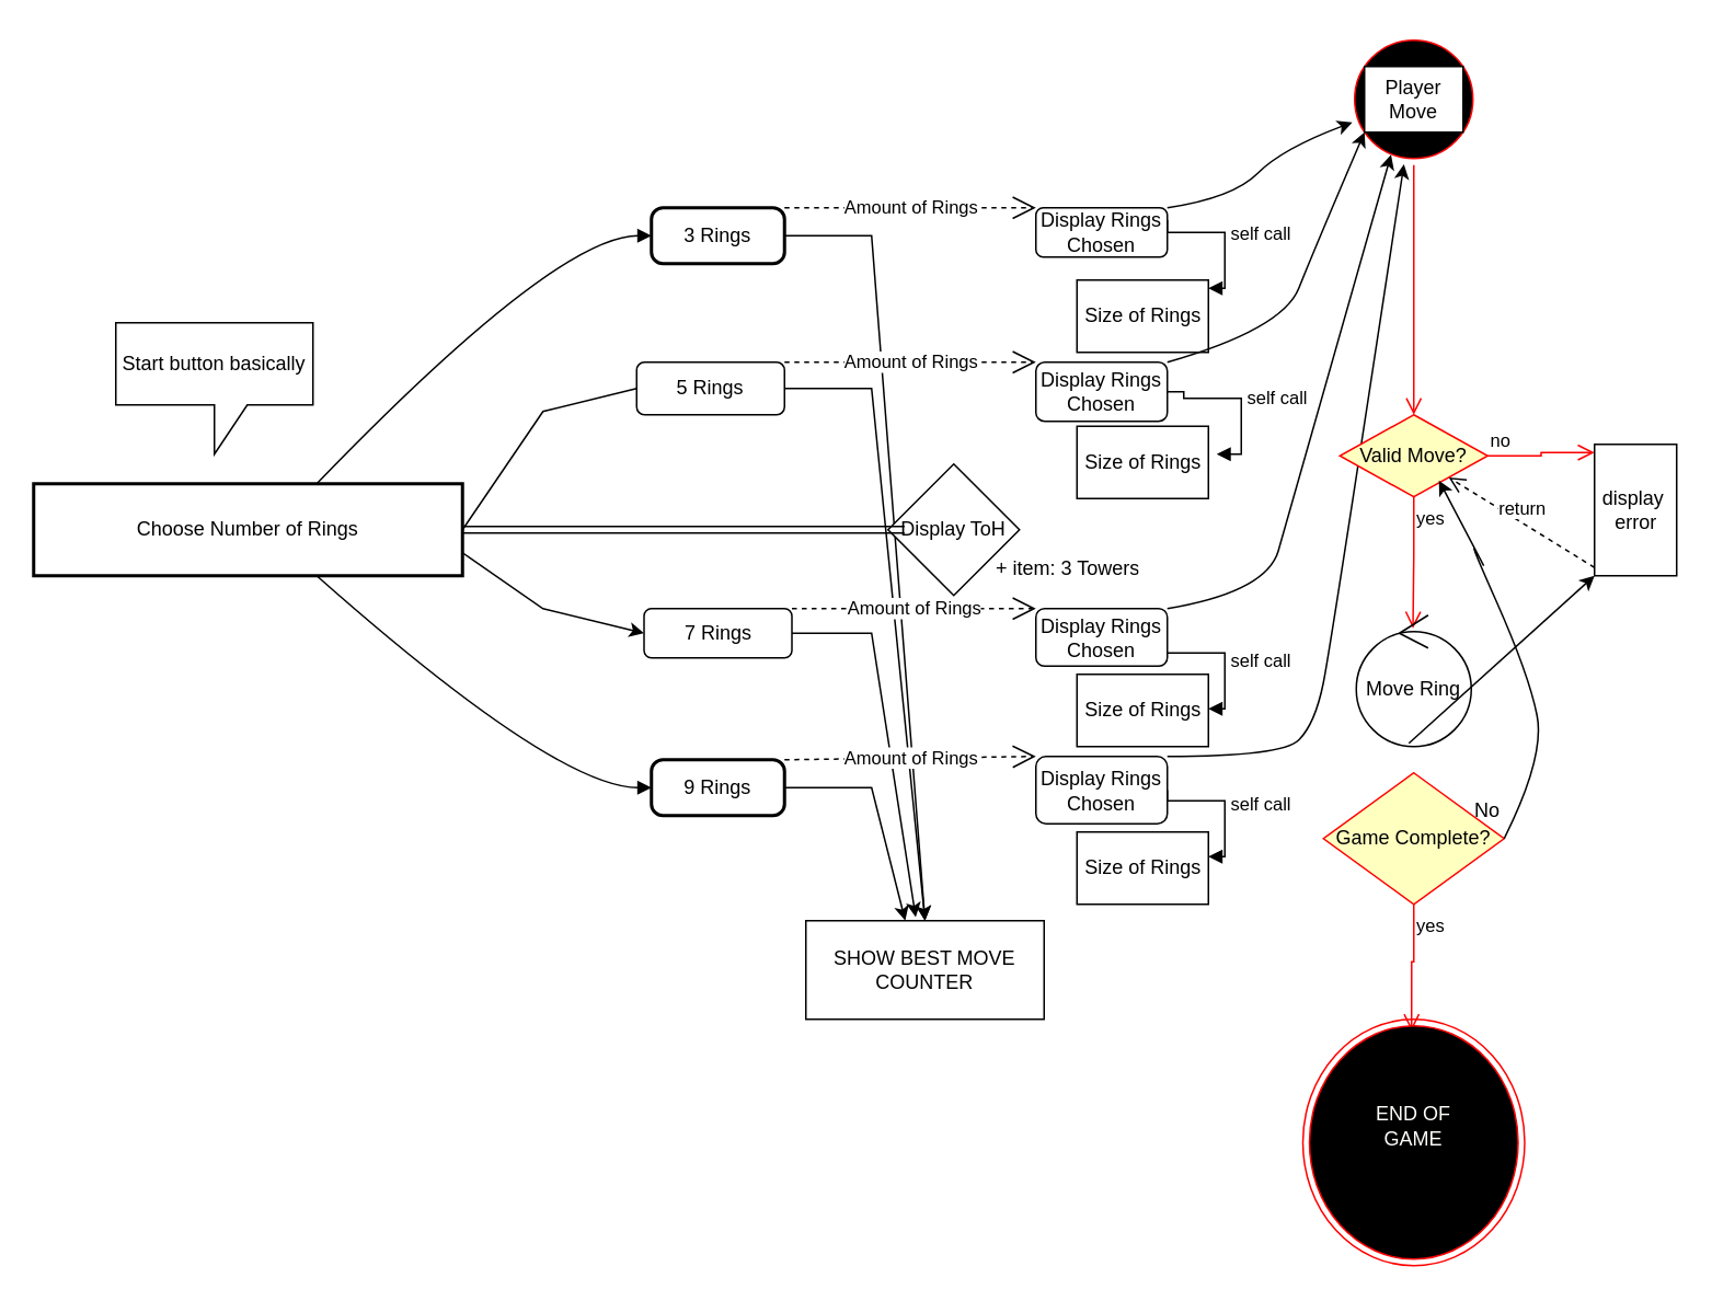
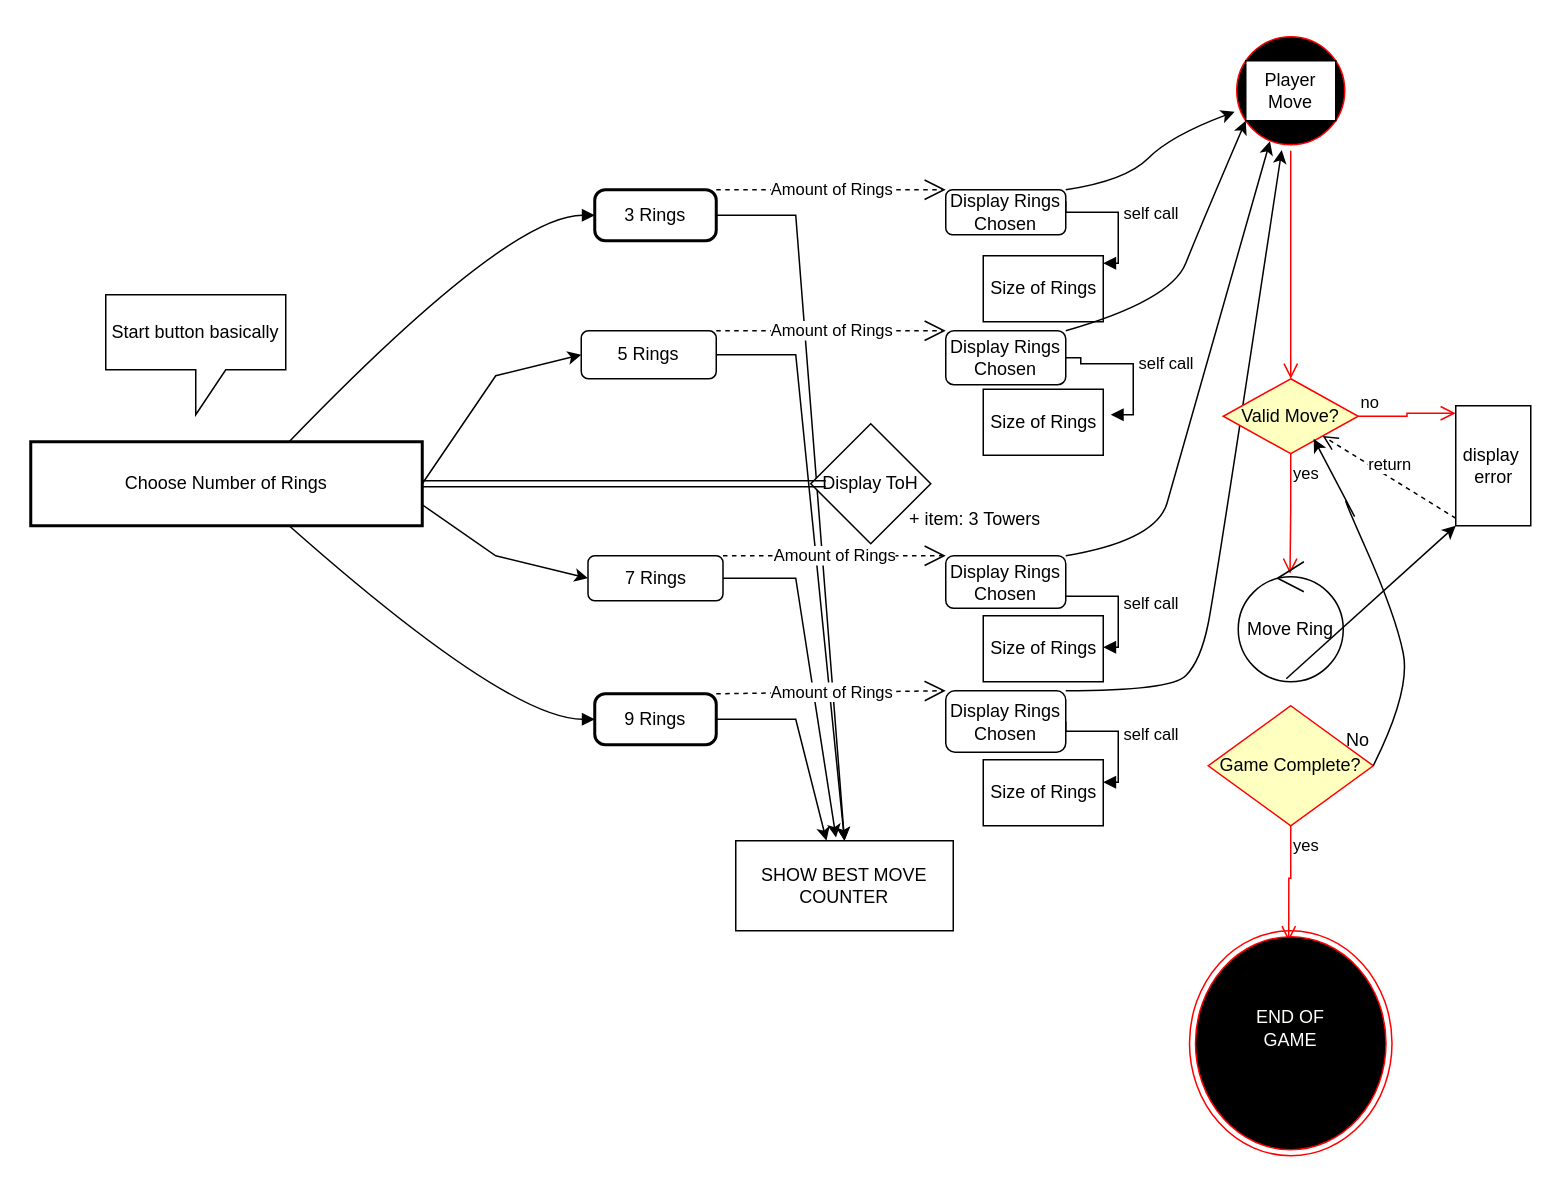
  <mxCell id="0" />
  <mxCell id="1" parent="0" />
  <mxCell id="2" value="Choose Number of Rings" style="whiteSpace=wrap;strokeWidth=2;" parent="1" vertex="1"><mxGeometry x="20" y="294" width="261" height="56" as="geometry" /></mxCell>
  <mxCell id="3" value="3 Rings" style="rounded=1;absoluteArcSize=1;arcSize=14;whiteSpace=wrap;strokeWidth=2;" parent="1" vertex="1"><mxGeometry x="396" y="126" width="81" height="34" as="geometry" /></mxCell>
  <mxCell id="4" value="9 Rings" style="rounded=1;absoluteArcSize=1;arcSize=14;whiteSpace=wrap;strokeWidth=2;" parent="1" vertex="1"><mxGeometry x="396" y="462" width="81" height="34" as="geometry" /></mxCell>
  <mxCell id="5" value="" style="curved=1;startArrow=none;endArrow=block;exitX=0.66;exitY=0;entryX=0;entryY=0.5;" parent="1" source="2" target="3" edge="1"><mxGeometry relative="1" as="geometry"><Array as="points"><mxPoint x="338" y="143" /></Array></mxGeometry></mxCell>
  <mxCell id="6" value="" style="curved=1;startArrow=none;endArrow=block;exitX=0.66;exitY=1;entryX=0;entryY=0.5;" parent="1" source="2" target="4" edge="1"><mxGeometry relative="1" as="geometry"><Array as="points"><mxPoint x="338" y="479" /></Array></mxGeometry></mxCell>
  <mxCell id="7" value="5 Rings" style="rounded=1;whiteSpace=wrap;html=1;" vertex="1" parent="1"><mxGeometry x="387" y="220" width="90" height="32" as="geometry" /></mxCell>
- <mxCell id="8" value="" style="endArrow=none;html=1;rounded=0;exitX=1;exitY=0.5;exitDx=0;exitDy=0;entryX=0;entryY=0.5;entryDx=0;entryDy=0;" edge="1" parent="1" source="2" target="7"><mxGeometry relative="1" as="geometry"><mxPoint x="480" y="350" as="sourcePoint" /><mxPoint x="580" y="350" as="targetPoint" /><Array as="points"><mxPoint x="330" y="250" /></Array></mxGeometry></mxCell>
+ <mxCell id="8" value="" style="endArrow=classic;html=1;rounded=0;exitX=1;exitY=0.5;exitDx=0;exitDy=0;entryX=0;entryY=0.5;entryDx=0;entryDy=0;" edge="1" parent="1" source="2" target="7"><mxGeometry relative="1" as="geometry"><mxPoint x="480" y="350" as="sourcePoint" /><mxPoint x="580" y="350" as="targetPoint" /><Array as="points"><mxPoint x="330" y="250" /></Array></mxGeometry></mxCell>
  <mxCell id="9" value="7 Rings" style="rounded=1;whiteSpace=wrap;html=1;" vertex="1" parent="1"><mxGeometry x="391.5" y="370" width="90" height="30" as="geometry" /></mxCell>
  <mxCell id="10" value="" style="endArrow=classic;html=1;rounded=0;exitX=1;exitY=0.75;exitDx=0;exitDy=0;entryX=0;entryY=0.5;entryDx=0;entryDy=0;" edge="1" parent="1" source="2" target="9"><mxGeometry relative="1" as="geometry"><mxPoint x="370" y="360" as="sourcePoint" /><mxPoint x="470" y="360" as="targetPoint" /><Array as="points"><mxPoint x="330" y="370" /></Array></mxGeometry></mxCell>
  <mxCell id="11" value="SHOW BEST MOVE COUNTER" style="rounded=0;whiteSpace=wrap;html=1;" vertex="1" parent="1"><mxGeometry x="490" y="560" width="145" height="60" as="geometry" /></mxCell>
  <mxCell id="12" value="" style="endArrow=classic;html=1;rounded=0;exitX=1;exitY=0.5;exitDx=0;exitDy=0;entryX=0.5;entryY=0;entryDx=0;entryDy=0;" edge="1" parent="1" source="3" target="11"><mxGeometry width="50" height="50" relative="1" as="geometry"><mxPoint x="530" y="200" as="sourcePoint" /><mxPoint x="580" y="150" as="targetPoint" /><Array as="points"><mxPoint x="530" y="143" /></Array></mxGeometry></mxCell>
  <mxCell id="13" value="" style="endArrow=classic;html=1;rounded=0;exitX=1;exitY=0.5;exitDx=0;exitDy=0;entryX=0.5;entryY=0;entryDx=0;entryDy=0;" edge="1" parent="1" source="7" target="11"><mxGeometry width="50" height="50" relative="1" as="geometry"><mxPoint x="530" y="200" as="sourcePoint" /><mxPoint x="580" y="150" as="targetPoint" /><Array as="points"><mxPoint x="530" y="236" /></Array></mxGeometry></mxCell>
  <mxCell id="14" value="" style="endArrow=classic;html=1;rounded=0;exitX=1;exitY=0.5;exitDx=0;exitDy=0;entryX=0.461;entryY=-0.036;entryDx=0;entryDy=0;entryPerimeter=0;" edge="1" parent="1" source="9" target="11"><mxGeometry width="50" height="50" relative="1" as="geometry"><mxPoint x="530" y="200" as="sourcePoint" /><mxPoint x="580" y="150" as="targetPoint" /><Array as="points"><mxPoint x="530" y="385" /></Array></mxGeometry></mxCell>
  <mxCell id="15" value="" style="endArrow=classic;html=1;rounded=0;exitX=1;exitY=0.5;exitDx=0;exitDy=0;entryX=0.417;entryY=0;entryDx=0;entryDy=0;entryPerimeter=0;" edge="1" parent="1" source="4" target="11"><mxGeometry width="50" height="50" relative="1" as="geometry"><mxPoint x="530" y="200" as="sourcePoint" /><mxPoint x="580" y="150" as="targetPoint" /><Array as="points"><mxPoint x="530" y="479" /></Array></mxGeometry></mxCell>
  <mxCell id="16" value="Display ToH" style="rhombus;whiteSpace=wrap;html=1;" vertex="1" parent="1"><mxGeometry x="540" y="282" width="80" height="80" as="geometry" /></mxCell>
  <mxCell id="17" value="" style="shape=link;html=1;rounded=0;exitX=1;exitY=0.5;exitDx=0;exitDy=0;entryX=0.125;entryY=0.5;entryDx=0;entryDy=0;entryPerimeter=0;" edge="1" parent="1" source="2" target="16"><mxGeometry width="100" relative="1" as="geometry"><mxPoint x="390" y="200" as="sourcePoint" /><mxPoint x="490" y="200" as="targetPoint" /></mxGeometry></mxCell>
  <mxCell id="18" value="Start button basically" style="shape=callout;whiteSpace=wrap;html=1;perimeter=calloutPerimeter;" vertex="1" parent="1"><mxGeometry x="70" y="196" width="120" height="80" as="geometry" /></mxCell>
  <mxCell id="19" value="+ item: 3 Towers" style="text;strokeColor=none;fillColor=none;align=left;verticalAlign=top;spacingLeft=4;spacingRight=4;overflow=hidden;rotatable=0;points=[[0,0.5],[1,0.5]];portConstraint=eastwest;whiteSpace=wrap;html=1;" vertex="1" parent="1"><mxGeometry x="600" y="332" width="100" height="38" as="geometry" /></mxCell>
  <mxCell id="20" value="Display Rings Chosen" style="rounded=1;whiteSpace=wrap;html=1;" vertex="1" parent="1"><mxGeometry x="630" y="126" width="80" height="30" as="geometry" /></mxCell>
  <mxCell id="21" value="Display Rings Chosen" style="rounded=1;whiteSpace=wrap;html=1;" vertex="1" parent="1"><mxGeometry x="630" y="220" width="80" height="36" as="geometry" /></mxCell>
  <mxCell id="22" value="Display Rings Chosen" style="rounded=1;whiteSpace=wrap;html=1;" vertex="1" parent="1"><mxGeometry x="630" y="370" width="80" height="35" as="geometry" /></mxCell>
  <mxCell id="23" value="Display Rings Chosen" style="rounded=1;whiteSpace=wrap;html=1;" vertex="1" parent="1"><mxGeometry x="630" y="460" width="80" height="41" as="geometry" /></mxCell>
  <mxCell id="24" value="Amount of Rings" style="endArrow=open;endSize=12;dashed=1;html=1;rounded=0;exitX=1;exitY=0;exitDx=0;exitDy=0;entryX=0;entryY=0;entryDx=0;entryDy=0;" edge="1" parent="1" source="3" target="20"><mxGeometry width="160" relative="1" as="geometry"><mxPoint x="460" y="110" as="sourcePoint" /><mxPoint x="620" y="110" as="targetPoint" /></mxGeometry></mxCell>
  <mxCell id="25" value="Amount of Rings" style="endArrow=open;endSize=12;dashed=1;html=1;rounded=0;exitX=1;exitY=0;exitDx=0;exitDy=0;entryX=0;entryY=0;entryDx=0;entryDy=0;" edge="1" parent="1" source="7" target="21"><mxGeometry x="0.002" width="160" relative="1" as="geometry"><mxPoint x="570" y="60" as="sourcePoint" /><mxPoint x="730" y="60" as="targetPoint" /><mxPoint as="offset" /></mxGeometry></mxCell>
  <mxCell id="26" value="Amount of Rings" style="endArrow=open;endSize=12;dashed=1;html=1;rounded=0;exitX=1;exitY=0;exitDx=0;exitDy=0;entryX=0;entryY=0;entryDx=0;entryDy=0;" edge="1" parent="1" source="9" target="22"><mxGeometry width="160" relative="1" as="geometry"><mxPoint x="570" y="60" as="sourcePoint" /><mxPoint x="730" y="60" as="targetPoint" /></mxGeometry></mxCell>
  <mxCell id="27" value="Amount of Rings" style="endArrow=open;endSize=12;dashed=1;html=1;rounded=0;exitX=1;exitY=0;exitDx=0;exitDy=0;entryX=0;entryY=0;entryDx=0;entryDy=0;" edge="1" parent="1" source="4" target="23"><mxGeometry width="160" relative="1" as="geometry"><mxPoint x="570" y="60" as="sourcePoint" /><mxPoint x="730" y="60" as="targetPoint" /></mxGeometry></mxCell>
  <mxCell id="28" value="Size of Rings" style="html=1;points=[[0,0,0,0,5],[0,1,0,0,-5],[1,0,0,0,5],[1,1,0,0,-5]];perimeter=orthogonalPerimeter;outlineConnect=0;targetShapes=umlLifeline;portConstraint=eastwest;newEdgeStyle={&quot;curved&quot;:0,&quot;rounded&quot;:0};" vertex="1" parent="1"><mxGeometry x="655" y="170" width="80" height="44" as="geometry" /></mxCell>
  <mxCell id="29" value="self call" style="html=1;align=left;spacingLeft=2;endArrow=block;rounded=0;edgeStyle=orthogonalEdgeStyle;curved=0;rounded=0;exitX=1;exitY=0.25;exitDx=0;exitDy=0;" edge="1" target="28" parent="1" source="20"><mxGeometry relative="1" as="geometry"><mxPoint x="710" y="150" as="sourcePoint" /><Array as="points"><mxPoint x="710" y="141" /><mxPoint x="745" y="141" /><mxPoint x="745" y="175" /></Array></mxGeometry></mxCell>
  <mxCell id="30" value="Size of Rings" style="html=1;points=[[0,0,0,0,5],[0,1,0,0,-5],[1,0,0,0,5],[1,1,0,0,-5]];perimeter=orthogonalPerimeter;outlineConnect=0;targetShapes=umlLifeline;portConstraint=eastwest;newEdgeStyle={&quot;curved&quot;:0,&quot;rounded&quot;:0};" vertex="1" parent="1"><mxGeometry x="655" y="259" width="80" height="44" as="geometry" /></mxCell>
  <mxCell id="31" value="self call" style="html=1;align=left;spacingLeft=2;endArrow=block;rounded=0;edgeStyle=orthogonalEdgeStyle;curved=0;rounded=0;exitX=1;exitY=0.5;exitDx=0;exitDy=0;entryX=1.063;entryY=0.386;entryDx=0;entryDy=0;entryPerimeter=0;" edge="1" parent="1" source="21" target="30"><mxGeometry relative="1" as="geometry"><mxPoint x="720" y="235" as="sourcePoint" /><Array as="points"><mxPoint x="720" y="238" /><mxPoint x="720" y="242" /><mxPoint x="755" y="242" /><mxPoint x="755" y="276" /></Array><mxPoint x="745" y="276" as="targetPoint" /></mxGeometry></mxCell>
  <mxCell id="32" value="Size of Rings" style="html=1;points=[[0,0,0,0,5],[0,1,0,0,-5],[1,0,0,0,5],[1,1,0,0,-5]];perimeter=orthogonalPerimeter;outlineConnect=0;targetShapes=umlLifeline;portConstraint=eastwest;newEdgeStyle={&quot;curved&quot;:0,&quot;rounded&quot;:0};" vertex="1" parent="1"><mxGeometry x="655" y="410" width="80" height="44" as="geometry" /></mxCell>
  <mxCell id="33" value="Size of Rings" style="html=1;points=[[0,0,0,0,5],[0,1,0,0,-5],[1,0,0,0,5],[1,1,0,0,-5]];perimeter=orthogonalPerimeter;outlineConnect=0;targetShapes=umlLifeline;portConstraint=eastwest;newEdgeStyle={&quot;curved&quot;:0,&quot;rounded&quot;:0};" vertex="1" parent="1"><mxGeometry x="655" y="506" width="80" height="44" as="geometry" /></mxCell>
  <mxCell id="34" value="self call" style="html=1;align=left;spacingLeft=2;endArrow=block;rounded=0;edgeStyle=orthogonalEdgeStyle;curved=0;rounded=0;" edge="1" parent="1" source="22" target="32"><mxGeometry relative="1" as="geometry"><mxPoint x="710" y="390" as="sourcePoint" /><Array as="points"><mxPoint x="745" y="397" /><mxPoint x="745" y="431" /></Array><mxPoint x="735" y="431" as="targetPoint" /></mxGeometry></mxCell>
  <mxCell id="35" value="self call" style="html=1;align=left;spacingLeft=2;endArrow=block;rounded=0;edgeStyle=orthogonalEdgeStyle;curved=0;rounded=0;exitX=1;exitY=0.5;exitDx=0;exitDy=0;" edge="1" parent="1" source="23" target="33"><mxGeometry relative="1" as="geometry"><mxPoint x="710" y="480" as="sourcePoint" /><Array as="points"><mxPoint x="710" y="487" /><mxPoint x="745" y="487" /><mxPoint x="745" y="521" /></Array><mxPoint x="735" y="521" as="targetPoint" /></mxGeometry></mxCell>
  <mxCell id="36" value="j" style="ellipse;html=1;shape=startState;fillColor=#000000;strokeColor=#ff0000;" vertex="1" parent="1"><mxGeometry x="820" y="20" width="80" height="80" as="geometry" /></mxCell>
  <mxCell id="37" value="" style="edgeStyle=orthogonalEdgeStyle;html=1;verticalAlign=bottom;endArrow=open;endSize=8;strokeColor=#ff0000;rounded=0;entryX=0.5;entryY=0;entryDx=0;entryDy=0;" edge="1" source="36" parent="1" target="43"><mxGeometry relative="1" as="geometry"><mxPoint x="860" y="240" as="targetPoint" /></mxGeometry></mxCell>
  <mxCell id="38" value="Player Move" style="rounded=0;whiteSpace=wrap;html=1;" vertex="1" parent="1"><mxGeometry x="830" y="40" width="60" height="40" as="geometry" /></mxCell>
  <mxCell id="39" value="" style="curved=1;endArrow=classic;html=1;rounded=0;exitX=1;exitY=0;exitDx=0;exitDy=0;" edge="1" parent="1" source="20" target="36"><mxGeometry width="50" height="50" relative="1" as="geometry"><mxPoint x="720" y="70" as="sourcePoint" /><mxPoint x="770" y="20" as="targetPoint" /><Array as="points"><mxPoint x="750" y="120" /><mxPoint x="780" y="90" /></Array></mxGeometry></mxCell>
  <mxCell id="40" value="" style="curved=1;endArrow=classic;html=1;rounded=0;exitX=1;exitY=0;exitDx=0;exitDy=0;entryX=0;entryY=1;entryDx=0;entryDy=0;" edge="1" parent="1" source="21" target="38"><mxGeometry width="50" height="50" relative="1" as="geometry"><mxPoint x="800" y="200" as="sourcePoint" /><mxPoint x="850" y="150" as="targetPoint" /><Array as="points"><mxPoint x="780" y="200" /><mxPoint x="800" y="150" /></Array></mxGeometry></mxCell>
  <mxCell id="41" value="" style="curved=1;endArrow=classic;html=1;rounded=0;exitX=1;exitY=0;exitDx=0;exitDy=0;entryX=0.327;entryY=0.921;entryDx=0;entryDy=0;entryPerimeter=0;" edge="1" parent="1" source="22" target="36"><mxGeometry width="50" height="50" relative="1" as="geometry"><mxPoint x="735" y="362" as="sourcePoint" /><mxPoint x="785" y="312" as="targetPoint" /><Array as="points"><mxPoint x="770" y="360" /><mxPoint x="785" y="310" /></Array></mxGeometry></mxCell>
  <mxCell id="42" value="" style="curved=1;endArrow=classic;html=1;rounded=0;exitX=1;exitY=0;exitDx=0;exitDy=0;" edge="1" parent="1" source="23" target="36"><mxGeometry width="50" height="50" relative="1" as="geometry"><mxPoint x="790" y="450" as="sourcePoint" /><mxPoint x="840" y="400" as="targetPoint" /><Array as="points"><mxPoint x="780" y="460" /><mxPoint x="800" y="440" /><mxPoint x="810" y="390" /></Array></mxGeometry></mxCell>
  <mxCell id="43" value="Valid Move?" style="rhombus;whiteSpace=wrap;html=1;fontColor=#000000;fillColor=#ffffc0;strokeColor=#ff0000;" vertex="1" parent="1"><mxGeometry x="815" y="252" width="90" height="50" as="geometry" /></mxCell>
  <mxCell id="44" value="no" style="edgeStyle=orthogonalEdgeStyle;html=1;align=left;verticalAlign=bottom;endArrow=open;endSize=8;strokeColor=#ff0000;rounded=0;entryX=0;entryY=0;entryDx=0;entryDy=5;entryPerimeter=0;" edge="1" source="43" parent="1" target="47"><mxGeometry x="-1" relative="1" as="geometry"><mxPoint x="970" y="275" as="targetPoint" /></mxGeometry></mxCell>
  <mxCell id="45" value="yes" style="edgeStyle=orthogonalEdgeStyle;html=1;align=left;verticalAlign=top;endArrow=open;endSize=8;strokeColor=#ff0000;rounded=0;entryX=0.493;entryY=0.1;entryDx=0;entryDy=0;entryPerimeter=0;" edge="1" source="43" parent="1" target="46"><mxGeometry x="-1" relative="1" as="geometry"><mxPoint x="860" y="370" as="targetPoint" /></mxGeometry></mxCell>
  <mxCell id="46" value="Move Ring" style="ellipse;shape=umlControl;whiteSpace=wrap;html=1;" vertex="1" parent="1"><mxGeometry x="825" y="374" width="70" height="80" as="geometry" /></mxCell>
  <mxCell id="47" value="display&amp;nbsp;&lt;div&gt;error&lt;/div&gt;" style="html=1;points=[[0,0,0,0,5],[0,1,0,0,-5],[1,0,0,0,5],[1,1,0,0,-5]];perimeter=orthogonalPerimeter;outlineConnect=0;targetShapes=umlLifeline;portConstraint=eastwest;newEdgeStyle={&quot;curved&quot;:0,&quot;rounded&quot;:0};" vertex="1" parent="1"><mxGeometry x="970" y="270" width="50" height="80" as="geometry" /></mxCell>
  <mxCell id="48" value="return" style="html=1;verticalAlign=bottom;endArrow=open;dashed=1;endSize=8;curved=0;rounded=0;exitX=0;exitY=1;exitDx=0;exitDy=-5;" edge="1" source="47" parent="1" target="43"><mxGeometry relative="1" as="geometry"><mxPoint x="950" y="435" as="targetPoint" /></mxGeometry></mxCell>
  <mxCell id="49" value="Game Complete?" style="rhombus;whiteSpace=wrap;html=1;fontColor=#000000;fillColor=#ffffc0;strokeColor=#ff0000;" vertex="1" parent="1"><mxGeometry x="805" y="470" width="110" height="80" as="geometry" /></mxCell>
  <mxCell id="50" value="yes" style="edgeStyle=orthogonalEdgeStyle;html=1;align=left;verticalAlign=top;endArrow=open;endSize=8;strokeColor=#ff0000;rounded=0;entryX=0.49;entryY=0.047;entryDx=0;entryDy=0;entryPerimeter=0;" edge="1" source="49" parent="1" target="54"><mxGeometry x="-1" relative="1" as="geometry"><mxPoint x="860" y="620" as="targetPoint" /></mxGeometry></mxCell>
  <mxCell id="51" value="" style="endArrow=classic;html=1;rounded=0;exitX=0.457;exitY=0.975;exitDx=0;exitDy=0;exitPerimeter=0;" edge="1" parent="1" source="46" target="47"><mxGeometry width="50" height="50" relative="1" as="geometry"><mxPoint x="810" y="220" as="sourcePoint" /><mxPoint x="860" y="170" as="targetPoint" /></mxGeometry></mxCell>
  <mxCell id="52" value="" style="curved=1;endArrow=classic;html=1;rounded=0;exitX=1;exitY=0.5;exitDx=0;exitDy=0;entryX=0.67;entryY=0.8;entryDx=0;entryDy=0;entryPerimeter=0;" edge="1" parent="1" source="49" target="43"><mxGeometry width="50" height="50" relative="1" as="geometry"><mxPoint x="1015" y="698" as="sourcePoint" /><mxPoint x="960" y="358" as="targetPoint" /><Array as="points"><mxPoint x="940" y="460" /><mxPoint x="930" y="410" /><mxPoint x="890" y="320" /><mxPoint x="910" y="358" /></Array></mxGeometry></mxCell>
  <mxCell id="53" value="No" style="text;html=1;align=center;verticalAlign=middle;whiteSpace=wrap;rounded=0;" vertex="1" parent="1"><mxGeometry x="890" y="485" width="30" height="16" as="geometry" /></mxCell>
  <mxCell id="54" value="" style="ellipse;html=1;shape=endState;fillColor=#000000;strokeColor=#ff0000;" vertex="1" parent="1"><mxGeometry x="792.5" y="620" width="135" height="150" as="geometry" /></mxCell>
  <mxCell id="55" value="&lt;font color=&quot;#fffffc&quot;&gt;END OF GAME&lt;/font&gt;" style="text;html=1;align=center;verticalAlign=middle;whiteSpace=wrap;rounded=0;" vertex="1" parent="1"><mxGeometry x="830" y="670" width="60" height="30" as="geometry" /></mxCell>
